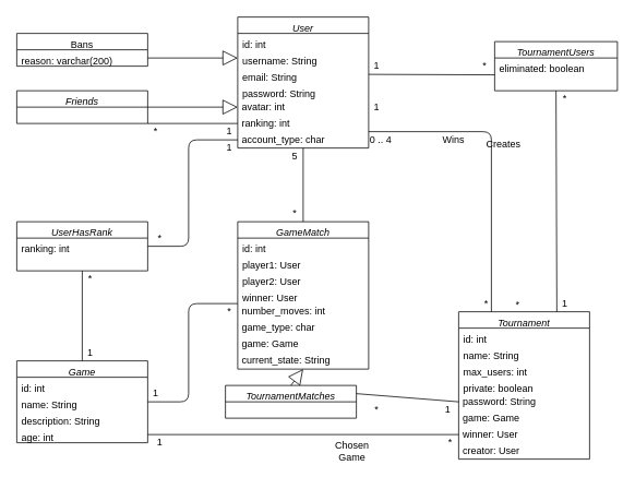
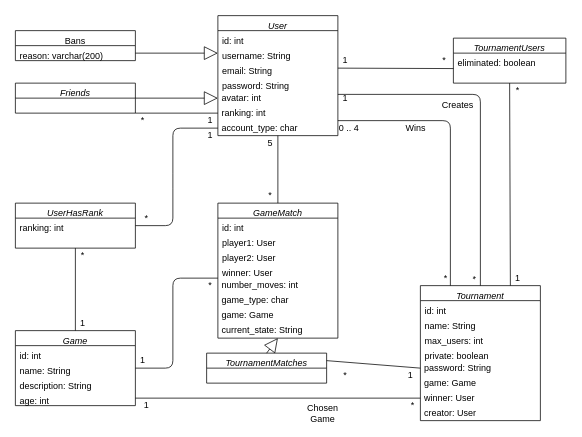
  <mxCell id="0" />
  <mxCell id="1" parent="0" />
  <mxCell id="2" value="User" style="swimlane;fontStyle=2;align=center;verticalAlign=top;childLayout=stackLayout;horizontal=1;startSize=20;horizontalStack=0;resizeParent=1;resizeLast=0;collapsible=1;marginBottom=0;rounded=0;shadow=0;strokeWidth=1;" parent="1" vertex="1"><mxGeometry x="290" y="20" width="160" height="160" as="geometry"><mxRectangle x="230" y="140" width="160" height="26" as="alternateBounds" /></mxGeometry></mxCell>
  <mxCell id="3" value="id: int" style="text;align=left;verticalAlign=top;spacingLeft=4;spacingRight=4;overflow=hidden;rotatable=0;points=[[0,0.5],[1,0.5]];portConstraint=eastwest;" parent="2" vertex="1"><mxGeometry y="20" width="160" height="20" as="geometry" /></mxCell>
  <mxCell id="4" value="username: String" style="text;align=left;verticalAlign=top;spacingLeft=4;spacingRight=4;overflow=hidden;rotatable=0;points=[[0,0.5],[1,0.5]];portConstraint=eastwest;rounded=0;shadow=0;html=0;" parent="2" vertex="1"><mxGeometry y="40" width="160" height="20" as="geometry" /></mxCell>
  <mxCell id="5" value="email: String" style="text;align=left;verticalAlign=top;spacingLeft=4;spacingRight=4;overflow=hidden;rotatable=0;points=[[0,0.5],[1,0.5]];portConstraint=eastwest;rounded=0;shadow=0;html=0;" parent="2" vertex="1"><mxGeometry y="60" width="160" height="20" as="geometry" /></mxCell>
  <mxCell id="6" value="password: String" style="text;align=left;verticalAlign=top;spacingLeft=4;spacingRight=4;overflow=hidden;rotatable=0;points=[[0,0.5],[1,0.5]];portConstraint=eastwest;rounded=0;shadow=0;html=0;" parent="2" vertex="1"><mxGeometry y="80" width="160" height="20" as="geometry" /></mxCell>
  <mxCell id="7" value="&amp;nbsp;avatar: int" style="text;html=1;strokeColor=none;fillColor=none;align=left;verticalAlign=middle;whiteSpace=wrap;rounded=0;" parent="2" vertex="1"><mxGeometry y="100" width="160" height="20" as="geometry" /></mxCell>
  <mxCell id="8" value="&amp;nbsp;ranking: int" style="text;html=1;strokeColor=none;fillColor=none;align=left;verticalAlign=middle;whiteSpace=wrap;rounded=0;" parent="2" vertex="1"><mxGeometry y="120" width="160" height="20" as="geometry" /></mxCell>
  <mxCell id="9" value="&amp;nbsp;account_type: char" style="text;html=1;strokeColor=none;fillColor=none;align=left;verticalAlign=middle;whiteSpace=wrap;rounded=0;" parent="2" vertex="1"><mxGeometry y="140" width="160" height="20" as="geometry" /></mxCell>
  <mxCell id="10" value="Bans" style="swimlane;fontStyle=0;align=center;verticalAlign=top;childLayout=stackLayout;horizontal=1;startSize=20;horizontalStack=0;resizeParent=1;resizeLast=0;collapsible=1;marginBottom=0;rounded=0;shadow=0;strokeWidth=1;" parent="1" vertex="1"><mxGeometry x="20" y="40" width="160" height="40" as="geometry"><mxRectangle x="340" y="380" width="170" height="26" as="alternateBounds" /></mxGeometry></mxCell>
  <mxCell id="11" value="reason: varchar(200)" style="text;align=left;verticalAlign=top;spacingLeft=4;spacingRight=4;overflow=hidden;rotatable=0;points=[[0,0.5],[1,0.5]];portConstraint=eastwest;" parent="10" vertex="1"><mxGeometry y="20" width="160" height="20" as="geometry" /></mxCell>
  <mxCell id="12" value="Friends" style="swimlane;fontStyle=2;align=center;verticalAlign=top;childLayout=stackLayout;horizontal=1;startSize=20;horizontalStack=0;resizeParent=1;resizeLast=0;collapsible=1;marginBottom=0;rounded=0;shadow=0;strokeWidth=1;" parent="1" vertex="1"><mxGeometry x="20" y="110" width="160" height="40" as="geometry"><mxRectangle x="230" y="140" width="160" height="26" as="alternateBounds" /></mxGeometry></mxCell>
  <mxCell id="13" value="Game" style="swimlane;fontStyle=2;align=center;verticalAlign=top;childLayout=stackLayout;horizontal=1;startSize=20;horizontalStack=0;resizeParent=1;resizeLast=0;collapsible=1;marginBottom=0;rounded=0;shadow=0;strokeWidth=1;" parent="1" vertex="1"><mxGeometry x="20" y="440" width="160" height="100" as="geometry"><mxRectangle x="230" y="140" width="160" height="26" as="alternateBounds" /></mxGeometry></mxCell>
  <mxCell id="14" value="id: int" style="text;align=left;verticalAlign=top;spacingLeft=4;spacingRight=4;overflow=hidden;rotatable=0;points=[[0,0.5],[1,0.5]];portConstraint=eastwest;" parent="13" vertex="1"><mxGeometry y="20" width="160" height="20" as="geometry" /></mxCell>
  <mxCell id="15" value="name: String" style="text;align=left;verticalAlign=top;spacingLeft=4;spacingRight=4;overflow=hidden;rotatable=0;points=[[0,0.5],[1,0.5]];portConstraint=eastwest;rounded=0;shadow=0;html=0;" parent="13" vertex="1"><mxGeometry y="40" width="160" height="20" as="geometry" /></mxCell>
  <mxCell id="16" value="description: String" style="text;align=left;verticalAlign=top;spacingLeft=4;spacingRight=4;overflow=hidden;rotatable=0;points=[[0,0.5],[1,0.5]];portConstraint=eastwest;rounded=0;shadow=0;html=0;" parent="13" vertex="1"><mxGeometry y="60" width="160" height="20" as="geometry" /></mxCell>
  <mxCell id="17" value="age: int" style="text;align=left;verticalAlign=top;spacingLeft=4;spacingRight=4;overflow=hidden;rotatable=0;points=[[0,0.5],[1,0.5]];portConstraint=eastwest;rounded=0;shadow=0;html=0;" parent="13" vertex="1"><mxGeometry y="80" width="160" height="20" as="geometry" /></mxCell>
  <mxCell id="18" value="GameMatch" style="swimlane;fontStyle=2;align=center;verticalAlign=top;childLayout=stackLayout;horizontal=1;startSize=20;horizontalStack=0;resizeParent=1;resizeLast=0;collapsible=1;marginBottom=0;rounded=0;shadow=0;strokeWidth=1;" parent="1" vertex="1"><mxGeometry x="290" y="270" width="160" height="180" as="geometry"><mxRectangle x="230" y="140" width="160" height="26" as="alternateBounds" /></mxGeometry></mxCell>
  <mxCell id="19" value="id: int" style="text;align=left;verticalAlign=top;spacingLeft=4;spacingRight=4;overflow=hidden;rotatable=0;points=[[0,0.5],[1,0.5]];portConstraint=eastwest;" parent="18" vertex="1"><mxGeometry y="20" width="160" height="20" as="geometry" /></mxCell>
  <mxCell id="20" value="player1: User" style="text;align=left;verticalAlign=top;spacingLeft=4;spacingRight=4;overflow=hidden;rotatable=0;points=[[0,0.5],[1,0.5]];portConstraint=eastwest;rounded=0;shadow=0;html=0;" parent="18" vertex="1"><mxGeometry y="40" width="160" height="20" as="geometry" /></mxCell>
  <mxCell id="21" value="player2: User" style="text;align=left;verticalAlign=top;spacingLeft=4;spacingRight=4;overflow=hidden;rotatable=0;points=[[0,0.5],[1,0.5]];portConstraint=eastwest;rounded=0;shadow=0;html=0;" parent="18" vertex="1"><mxGeometry y="60" width="160" height="20" as="geometry" /></mxCell>
  <mxCell id="22" value="winner: User" style="text;align=left;verticalAlign=top;spacingLeft=4;spacingRight=4;overflow=hidden;rotatable=0;points=[[0,0.5],[1,0.5]];portConstraint=eastwest;rounded=0;shadow=0;html=0;" parent="18" vertex="1"><mxGeometry y="80" width="160" height="20" as="geometry" /></mxCell>
  <mxCell id="23" value="&amp;nbsp;number_moves: int" style="text;html=1;strokeColor=none;fillColor=none;align=left;verticalAlign=middle;whiteSpace=wrap;rounded=0;" parent="18" vertex="1"><mxGeometry y="100" width="160" height="20" as="geometry" /></mxCell>
  <mxCell id="24" value="&amp;nbsp;game_type: char" style="text;html=1;strokeColor=none;fillColor=none;align=left;verticalAlign=middle;whiteSpace=wrap;rounded=0;" parent="18" vertex="1"><mxGeometry y="120" width="160" height="20" as="geometry" /></mxCell>
  <mxCell id="25" value="&amp;nbsp;game: Game" style="text;html=1;strokeColor=none;fillColor=none;align=left;verticalAlign=middle;whiteSpace=wrap;rounded=0;" parent="18" vertex="1"><mxGeometry y="140" width="160" height="20" as="geometry" /></mxCell>
  <mxCell id="26" value="&amp;nbsp;current_state: String" style="text;html=1;strokeColor=none;fillColor=none;align=left;verticalAlign=middle;whiteSpace=wrap;rounded=0;" parent="18" vertex="1"><mxGeometry y="160" width="160" height="20" as="geometry" /></mxCell>
  <mxCell id="27" value="Tournament" style="swimlane;fontStyle=2;align=center;verticalAlign=top;childLayout=stackLayout;horizontal=1;startSize=20;horizontalStack=0;resizeParent=1;resizeLast=0;collapsible=1;marginBottom=0;rounded=0;shadow=0;strokeWidth=1;" parent="1" vertex="1"><mxGeometry x="560" y="380" width="160" height="180" as="geometry"><mxRectangle x="230" y="140" width="160" height="26" as="alternateBounds" /></mxGeometry></mxCell>
  <mxCell id="28" value="id: int" style="text;align=left;verticalAlign=top;spacingLeft=4;spacingRight=4;overflow=hidden;rotatable=0;points=[[0,0.5],[1,0.5]];portConstraint=eastwest;" parent="27" vertex="1"><mxGeometry y="20" width="160" height="20" as="geometry" /></mxCell>
  <mxCell id="29" value="name: String" style="text;align=left;verticalAlign=top;spacingLeft=4;spacingRight=4;overflow=hidden;rotatable=0;points=[[0,0.5],[1,0.5]];portConstraint=eastwest;rounded=0;shadow=0;html=0;" parent="27" vertex="1"><mxGeometry y="40" width="160" height="20" as="geometry" /></mxCell>
  <mxCell id="30" value="max_users: int" style="text;align=left;verticalAlign=top;spacingLeft=4;spacingRight=4;overflow=hidden;rotatable=0;points=[[0,0.5],[1,0.5]];portConstraint=eastwest;rounded=0;shadow=0;html=0;" parent="27" vertex="1"><mxGeometry y="60" width="160" height="20" as="geometry" /></mxCell>
  <mxCell id="31" value="private: boolean" style="text;align=left;verticalAlign=top;spacingLeft=4;spacingRight=4;overflow=hidden;rotatable=0;points=[[0,0.5],[1,0.5]];portConstraint=eastwest;rounded=0;shadow=0;html=0;" parent="27" vertex="1"><mxGeometry y="80" width="160" height="20" as="geometry" /></mxCell>
  <mxCell id="32" value="&amp;nbsp;password: String" style="text;html=1;strokeColor=none;fillColor=none;align=left;verticalAlign=middle;whiteSpace=wrap;rounded=0;" parent="27" vertex="1"><mxGeometry y="100" width="160" height="20" as="geometry" /></mxCell>
  <mxCell id="33" value="&amp;nbsp;game: Game" style="text;html=1;strokeColor=none;fillColor=none;align=left;verticalAlign=middle;whiteSpace=wrap;rounded=0;" parent="27" vertex="1"><mxGeometry y="120" width="160" height="20" as="geometry" /></mxCell>
  <mxCell id="34" value="&amp;nbsp;winner: User" style="text;html=1;strokeColor=none;fillColor=none;align=left;verticalAlign=middle;whiteSpace=wrap;rounded=0;" parent="27" vertex="1"><mxGeometry y="140" width="160" height="20" as="geometry" /></mxCell>
  <mxCell id="35" value="&amp;nbsp;creator: User" style="text;html=1;strokeColor=none;fillColor=none;align=left;verticalAlign=middle;whiteSpace=wrap;rounded=0;" parent="27" vertex="1"><mxGeometry y="160" width="160" height="20" as="geometry" /></mxCell>
  <mxCell id="36" value="TournamentMatches" style="swimlane;fontStyle=2;align=center;verticalAlign=top;childLayout=stackLayout;horizontal=1;startSize=20;horizontalStack=0;resizeParent=1;resizeLast=0;collapsible=1;marginBottom=0;rounded=0;shadow=0;strokeWidth=1;" parent="1" vertex="1"><mxGeometry x="275" y="470" width="160" height="40" as="geometry"><mxRectangle x="230" y="140" width="160" height="26" as="alternateBounds" /></mxGeometry></mxCell>
  <mxCell id="37" value="TournamentUsers" style="swimlane;fontStyle=2;align=center;verticalAlign=top;childLayout=stackLayout;horizontal=1;startSize=20;horizontalStack=0;resizeParent=1;resizeLast=0;collapsible=1;marginBottom=0;rounded=0;shadow=0;strokeWidth=1;" parent="1" vertex="1"><mxGeometry x="604" y="50" width="150" height="60" as="geometry"><mxRectangle x="230" y="140" width="160" height="26" as="alternateBounds" /></mxGeometry></mxCell>
  <mxCell id="38" value="eliminated: boolean" style="text;align=left;verticalAlign=top;spacingLeft=4;spacingRight=4;overflow=hidden;rotatable=0;points=[[0,0.5],[1,0.5]];portConstraint=eastwest;rounded=0;shadow=0;html=0;" parent="37" vertex="1"><mxGeometry y="20" width="150" height="20" as="geometry" /></mxCell>
  <mxCell id="39" value="UserHasRank" style="swimlane;fontStyle=2;align=center;verticalAlign=top;childLayout=stackLayout;horizontal=1;startSize=20;horizontalStack=0;resizeParent=1;resizeLast=0;collapsible=1;marginBottom=0;rounded=0;shadow=0;strokeWidth=1;" parent="1" vertex="1"><mxGeometry x="20" y="270" width="160" height="60" as="geometry"><mxRectangle x="230" y="140" width="160" height="26" as="alternateBounds" /></mxGeometry></mxCell>
  <mxCell id="40" value="ranking: int" style="text;align=left;verticalAlign=top;spacingLeft=4;spacingRight=4;overflow=hidden;rotatable=0;points=[[0,0.5],[1,0.5]];portConstraint=eastwest;rounded=0;shadow=0;html=0;" parent="39" vertex="1"><mxGeometry y="20" width="160" height="20" as="geometry" /></mxCell>
  <mxCell id="41" value="" style="endArrow=none;html=1;entryX=1;entryY=1;entryDx=0;entryDy=0;exitX=1;exitY=0.5;exitDx=0;exitDy=0;" parent="1" target="73" edge="1"><mxGeometry width="50" height="50" relative="1" as="geometry"><mxPoint x="180" y="300" as="sourcePoint" /><mxPoint x="270" y="220" as="targetPoint" /><Array as="points"><mxPoint x="230" y="300" /><mxPoint x="230" y="240" /><mxPoint x="230" y="170" /></Array></mxGeometry></mxCell>
  <mxCell id="42" value="1" style="text;html=1;strokeColor=none;fillColor=none;align=center;verticalAlign=middle;whiteSpace=wrap;rounded=0;" parent="1" vertex="1"><mxGeometry x="260" y="170" width="40" height="20" as="geometry" /></mxCell>
  <mxCell id="43" value="*" style="text;html=1;strokeColor=none;fillColor=none;align=center;verticalAlign=middle;whiteSpace=wrap;rounded=0;" parent="1" vertex="1"><mxGeometry x="185" y="280" width="20" height="20" as="geometry" /></mxCell>
  <mxCell id="44" value="" style="endArrow=none;html=1;exitX=0.5;exitY=0;exitDx=0;exitDy=0;entryX=0.5;entryY=1;entryDx=0;entryDy=0;" parent="1" source="13" target="39" edge="1"><mxGeometry width="50" height="50" relative="1" as="geometry"><mxPoint x="120" y="440" as="sourcePoint" /><mxPoint x="170" y="390" as="targetPoint" /></mxGeometry></mxCell>
  <mxCell id="45" value="*" style="text;html=1;strokeColor=none;fillColor=none;align=center;verticalAlign=middle;whiteSpace=wrap;rounded=0;" parent="1" vertex="1"><mxGeometry x="100" y="330" width="20" height="20" as="geometry" /></mxCell>
  <mxCell id="46" value="1" style="text;html=1;strokeColor=none;fillColor=none;align=center;verticalAlign=middle;whiteSpace=wrap;rounded=0;" parent="1" vertex="1"><mxGeometry x="100" y="420" width="20" height="20" as="geometry" /></mxCell>
  <mxCell id="47" value="" style="endArrow=none;html=1;exitX=1;exitY=0.5;exitDx=0;exitDy=0;entryX=0;entryY=0;entryDx=0;entryDy=0;" parent="1" source="15" target="23" edge="1"><mxGeometry width="50" height="50" relative="1" as="geometry"><mxPoint x="120" y="470" as="sourcePoint" /><mxPoint x="170" y="420" as="targetPoint" /><Array as="points"><mxPoint x="230" y="490" /><mxPoint x="230" y="370" /></Array></mxGeometry></mxCell>
  <mxCell id="48" value="1" style="text;html=1;strokeColor=none;fillColor=none;align=center;verticalAlign=middle;whiteSpace=wrap;rounded=0;" parent="1" vertex="1"><mxGeometry x="180" y="470" width="20" height="20" as="geometry" /></mxCell>
  <mxCell id="49" value="*" style="text;html=1;strokeColor=none;fillColor=none;align=center;verticalAlign=middle;whiteSpace=wrap;rounded=0;" parent="1" vertex="1"><mxGeometry x="270" y="370" width="20" height="20" as="geometry" /></mxCell>
  <mxCell id="50" value="" style="endArrow=none;html=1;entryX=1;entryY=0;entryDx=0;entryDy=0;exitX=1;exitY=0.25;exitDx=0;exitDy=0;" parent="1" source="36" target="55" edge="1"><mxGeometry width="50" height="50" relative="1" as="geometry"><mxPoint x="490" y="550" as="sourcePoint" /><mxPoint x="390" y="680" as="targetPoint" /></mxGeometry></mxCell>
  <mxCell id="51" value="" style="endArrow=none;html=1;entryX=1;entryY=0.5;entryDx=0;entryDy=0;exitX=0;exitY=0.5;exitDx=0;exitDy=0;" parent="1" source="34" target="17" edge="1"><mxGeometry width="50" height="50" relative="1" as="geometry"><mxPoint x="200" y="670" as="sourcePoint" /><mxPoint x="250" y="620" as="targetPoint" /></mxGeometry></mxCell>
  <mxCell id="52" value="1" style="text;html=1;strokeColor=none;fillColor=none;align=center;verticalAlign=middle;whiteSpace=wrap;rounded=0;" parent="1" vertex="1"><mxGeometry x="180" y="530" width="30" height="20" as="geometry" /></mxCell>
  <mxCell id="53" value="*" style="text;html=1;strokeColor=none;fillColor=none;align=center;verticalAlign=middle;whiteSpace=wrap;rounded=0;" parent="1" vertex="1"><mxGeometry x="540" y="530" width="20" height="20" as="geometry" /></mxCell>
  <mxCell id="54" value="Chosen Game" style="text;html=1;strokeColor=none;fillColor=none;align=center;verticalAlign=middle;whiteSpace=wrap;rounded=0;" parent="1" vertex="1"><mxGeometry x="410" y="540" width="40" height="20" as="geometry" /></mxCell>
  <mxCell id="55" value="1" style="text;html=1;strokeColor=none;fillColor=none;align=center;verticalAlign=middle;whiteSpace=wrap;rounded=0;" parent="1" vertex="1"><mxGeometry x="534" y="490" width="26" height="20" as="geometry" /></mxCell>
  <mxCell id="56" value="*" style="text;html=1;strokeColor=none;fillColor=none;align=center;verticalAlign=middle;whiteSpace=wrap;rounded=0;" parent="1" vertex="1"><mxGeometry x="450" y="490" width="20" height="20" as="geometry" /></mxCell>
  <mxCell id="57" value="1" style="text;html=1;strokeColor=none;fillColor=none;align=center;verticalAlign=middle;whiteSpace=wrap;rounded=0;" parent="1" vertex="1"><mxGeometry x="440" y="70" width="40" height="20" as="geometry" /></mxCell>
  <mxCell id="58" value="" style="endArrow=none;html=1;exitX=0.25;exitY=1;exitDx=0;exitDy=0;entryX=0.5;entryY=1;entryDx=0;entryDy=0;" parent="1" source="61" target="37" edge="1"><mxGeometry width="50" height="50" relative="1" as="geometry"><mxPoint x="700" y="450" as="sourcePoint" /><mxPoint x="684" y="110" as="targetPoint" /></mxGeometry></mxCell>
  <mxCell id="59" value="*" style="text;html=1;strokeColor=none;fillColor=none;align=center;verticalAlign=middle;whiteSpace=wrap;rounded=0;" parent="1" vertex="1"><mxGeometry x="580" y="70" width="24" height="20" as="geometry" /></mxCell>
  <mxCell id="60" value="*" style="text;html=1;strokeColor=none;fillColor=none;align=center;verticalAlign=middle;whiteSpace=wrap;rounded=0;" parent="1" vertex="1"><mxGeometry x="680" y="110" width="20" height="20" as="geometry" /></mxCell>
  <mxCell id="61" value="1" style="text;html=1;strokeColor=none;fillColor=none;align=center;verticalAlign=middle;whiteSpace=wrap;rounded=0;" parent="1" vertex="1"><mxGeometry x="670" y="360" width="40" height="20" as="geometry" /></mxCell>
+ <mxCell id="62" value="" style="endArrow=none;html=1;entryX=1;entryY=0.25;entryDx=0;entryDy=0;exitX=0.5;exitY=0;exitDx=0;exitDy=0;" parent="1" source="27" target="7" edge="1"><mxGeometry width="50" height="50" relative="1" as="geometry"><mxPoint x="530" y="330" as="sourcePoint" /><mxPoint x="580" y="280" as="targetPoint" /><Array as="points"><mxPoint x="640" y="125" /></Array></mxGeometry></mxCell>
  <mxCell id="63" value="" style="endArrow=none;html=1;entryX=1;entryY=1;entryDx=0;entryDy=0;exitX=0.25;exitY=0;exitDx=0;exitDy=0;" parent="1" source="27" target="8" edge="1"><mxGeometry width="50" height="50" relative="1" as="geometry"><mxPoint x="470" y="390" as="sourcePoint" /><mxPoint x="520" y="340" as="targetPoint" /><Array as="points"><mxPoint x="600" y="160" /></Array></mxGeometry></mxCell>
  <mxCell id="64" value="0 .. 4" style="text;html=1;strokeColor=none;fillColor=none;align=center;verticalAlign=middle;whiteSpace=wrap;rounded=0;" parent="1" vertex="1"><mxGeometry x="450" y="160" width="30" height="20" as="geometry" /></mxCell>
  <mxCell id="65" value="1" style="text;html=1;strokeColor=none;fillColor=none;align=center;verticalAlign=middle;whiteSpace=wrap;rounded=0;" parent="1" vertex="1"><mxGeometry x="450" y="120" width="20" height="20" as="geometry" /></mxCell>
  <mxCell id="66" value="*" style="text;html=1;strokeColor=none;fillColor=none;align=center;verticalAlign=middle;whiteSpace=wrap;rounded=0;" parent="1" vertex="1"><mxGeometry x="584" y="360" width="20" height="20" as="geometry" /></mxCell>
  <mxCell id="67" value="*" style="text;html=1;strokeColor=none;fillColor=none;align=center;verticalAlign=middle;whiteSpace=wrap;rounded=0;rotation=90;" parent="1" vertex="1"><mxGeometry x="620" y="360" width="20" height="20" as="geometry" /></mxCell>
  <mxCell id="68" value="Wins" style="text;html=1;strokeColor=none;fillColor=none;align=center;verticalAlign=middle;whiteSpace=wrap;rounded=0;" parent="1" vertex="1"><mxGeometry x="534" y="160" width="40" height="20" as="geometry" /></mxCell>
- <mxCell id="69" value="Creates" style="text;html=1;strokeColor=none;fillColor=none;align=center;verticalAlign=middle;whiteSpace=wrap;rounded=0;" parent="1" vertex="1"><mxGeometry x="595" y="165" width="40" height="20" as="geometry" /></mxCell>
+ <mxCell id="69" value="Creates" style="text;html=1;strokeColor=none;fillColor=none;align=center;verticalAlign=middle;whiteSpace=wrap;rounded=0;" parent="1" vertex="1"><mxGeometry x="590" y="130" width="40" height="20" as="geometry" /></mxCell>
  <mxCell id="70" value="" style="endArrow=block;endSize=16;endFill=0;html=1;exitX=1;exitY=0.5;exitDx=0;exitDy=0;entryX=0;entryY=0.5;entryDx=0;entryDy=0;" parent="1" source="11" target="4" edge="1"><mxGeometry width="160" relative="1" as="geometry"><mxPoint x="180" y="20" as="sourcePoint" /><mxPoint x="340" y="20" as="targetPoint" /><Array as="points" /></mxGeometry></mxCell>
  <mxCell id="71" value="" style="endArrow=block;endSize=16;endFill=0;html=1;exitX=1;exitY=0.5;exitDx=0;exitDy=0;entryX=0;entryY=0.5;entryDx=0;entryDy=0;" parent="1" edge="1"><mxGeometry width="160" relative="1" as="geometry"><mxPoint x="180" y="130" as="sourcePoint" /><mxPoint x="290" y="130" as="targetPoint" /><Array as="points" /></mxGeometry></mxCell>
  <mxCell id="72" value="" style="endArrow=none;html=1;entryX=0;entryY=0.5;entryDx=0;entryDy=0;exitX=1;exitY=1;exitDx=0;exitDy=0;" parent="1" source="12" target="8" edge="1"><mxGeometry width="50" height="50" relative="1" as="geometry"><mxPoint x="180" y="160" as="sourcePoint" /><mxPoint x="240" y="170" as="targetPoint" /></mxGeometry></mxCell>
  <mxCell id="73" value="1" style="text;html=1;strokeColor=none;fillColor=none;align=center;verticalAlign=middle;whiteSpace=wrap;rounded=0;" parent="1" vertex="1"><mxGeometry x="270" y="150" width="20" height="20" as="geometry" /></mxCell>
  <mxCell id="74" value="*" style="text;html=1;strokeColor=none;fillColor=none;align=center;verticalAlign=middle;whiteSpace=wrap;rounded=0;" parent="1" vertex="1"><mxGeometry x="180" y="150" width="20" height="20" as="geometry" /></mxCell>
  <mxCell id="75" value="" style="endArrow=none;html=1;entryX=1;entryY=0;entryDx=0;entryDy=0;exitX=0.5;exitY=0;exitDx=0;exitDy=0;" parent="1" source="18" target="76" edge="1"><mxGeometry width="50" height="50" relative="1" as="geometry"><mxPoint x="360" y="260" as="sourcePoint" /><mxPoint x="410" y="210" as="targetPoint" /></mxGeometry></mxCell>
  <mxCell id="76" value="5" style="text;html=1;strokeColor=none;fillColor=none;align=center;verticalAlign=middle;whiteSpace=wrap;rounded=0;" parent="1" vertex="1"><mxGeometry x="350" y="180" width="20" height="20" as="geometry" /></mxCell>
  <mxCell id="77" value="*" style="text;html=1;strokeColor=none;fillColor=none;align=center;verticalAlign=middle;whiteSpace=wrap;rounded=0;" parent="1" vertex="1"><mxGeometry x="350" y="250" width="20" height="20" as="geometry" /></mxCell>
  <mxCell id="78" value="" style="endArrow=block;endSize=16;endFill=0;html=1;exitX=0.5;exitY=0;exitDx=0;exitDy=0;entryX=0.5;entryY=1;entryDx=0;entryDy=0;" parent="1" source="36" target="26" edge="1"><mxGeometry width="160" relative="1" as="geometry"><mxPoint x="260" y="480" as="sourcePoint" /><mxPoint x="370" y="480" as="targetPoint" /><Array as="points" /></mxGeometry></mxCell>
  <mxCell id="79" value="" style="endArrow=none;html=1;exitX=1;exitY=0.5;exitDx=0;exitDy=0;entryX=0.001;entryY=1.03;entryDx=0;entryDy=0;entryPerimeter=0;" parent="1" source="5" target="38" edge="1"><mxGeometry width="50" height="50" relative="1" as="geometry"><mxPoint x="500" y="80" as="sourcePoint" /><mxPoint x="550" y="30" as="targetPoint" /></mxGeometry></mxCell>
